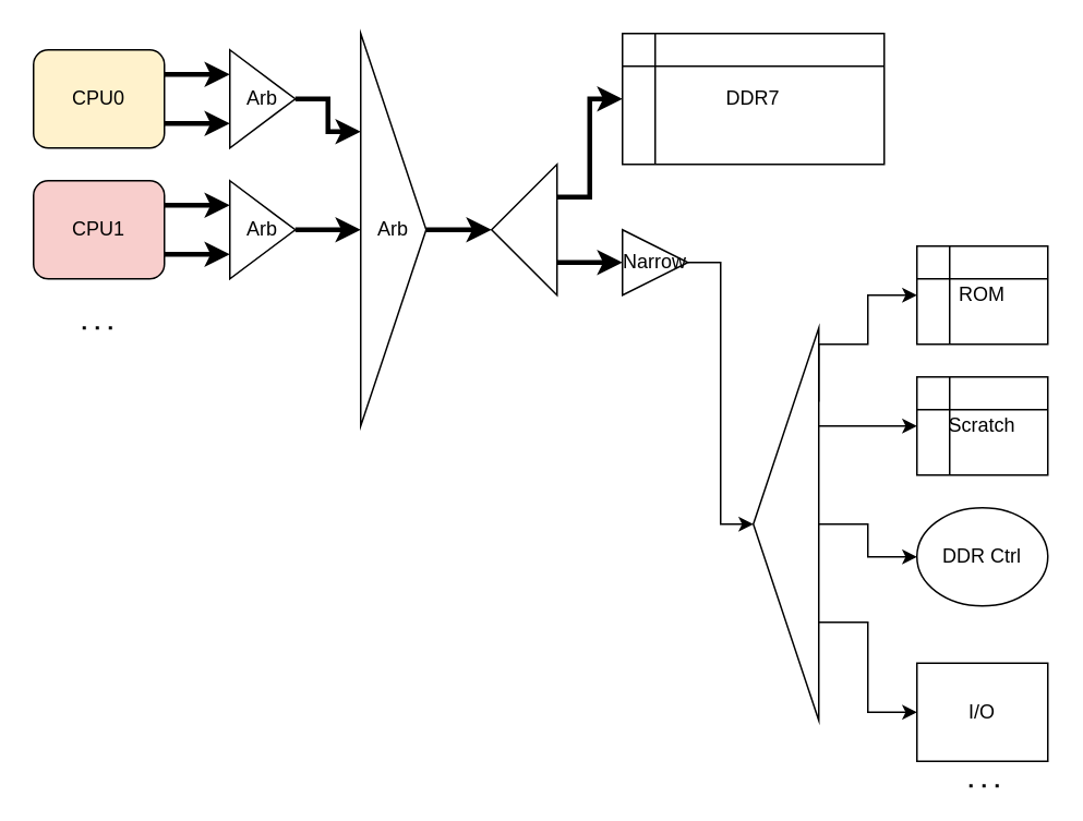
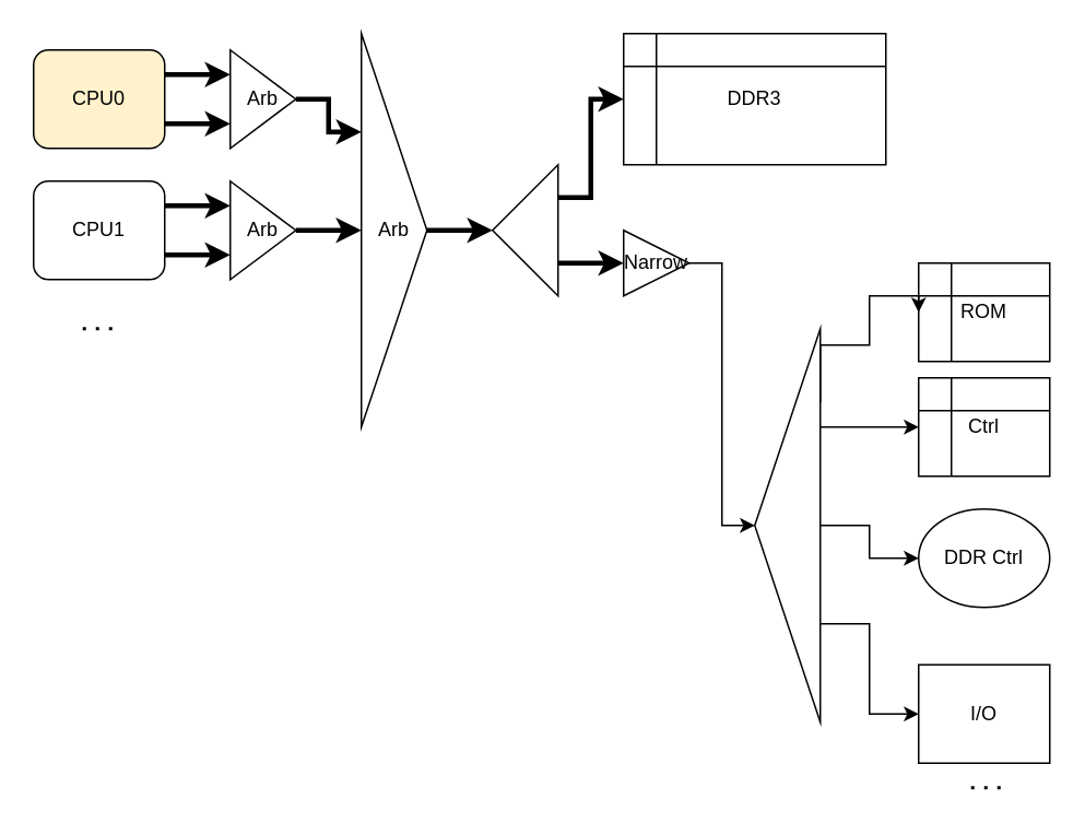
  <mxCell id="0" />
  <mxCell id="1" parent="0" />
  <mxCell id="2" style="edgeStyle=orthogonalEdgeStyle;rounded=0;orthogonalLoop=1;jettySize=auto;html=1;exitX=1;exitY=0.75;exitDx=0;exitDy=0;entryX=0;entryY=0.75;entryDx=0;entryDy=0;strokeWidth=3;" edge="1" parent="1" source="4" target="11"><mxGeometry relative="1" as="geometry" /></mxCell>
  <mxCell id="3" style="edgeStyle=orthogonalEdgeStyle;rounded=0;orthogonalLoop=1;jettySize=auto;html=1;exitX=1;exitY=0.25;exitDx=0;exitDy=0;entryX=0;entryY=0.25;entryDx=0;entryDy=0;strokeWidth=3;" edge="1" parent="1" source="4" target="11"><mxGeometry relative="1" as="geometry" /></mxCell>
  <mxCell id="4" value="CPU0" style="rounded=1;whiteSpace=wrap;html=1;fillColor=#fff2cc;" vertex="1" parent="1"><mxGeometry x="20" y="30" width="80" height="60" as="geometry" /></mxCell>
  <mxCell id="5" style="edgeStyle=orthogonalEdgeStyle;rounded=0;orthogonalLoop=1;jettySize=auto;html=1;exitX=1;exitY=0.25;exitDx=0;exitDy=0;entryX=0;entryY=0.25;entryDx=0;entryDy=0;strokeWidth=3;" edge="1" parent="1" source="7" target="9"><mxGeometry relative="1" as="geometry" /></mxCell>
  <mxCell id="6" style="edgeStyle=orthogonalEdgeStyle;rounded=0;orthogonalLoop=1;jettySize=auto;html=1;exitX=1;exitY=0.75;exitDx=0;exitDy=0;entryX=0;entryY=0.75;entryDx=0;entryDy=0;strokeWidth=3;" edge="1" parent="1" source="7" target="9"><mxGeometry relative="1" as="geometry" /></mxCell>
- <mxCell id="7" value="CPU1" style="rounded=1;whiteSpace=wrap;html=1;fillColor=#f8cecc;" vertex="1" parent="1"><mxGeometry x="20" y="110" width="80" height="60" as="geometry" /></mxCell>
+ <mxCell id="7" value="CPU1" style="rounded=1;whiteSpace=wrap;html=1;" vertex="1" parent="1"><mxGeometry x="20" y="110" width="80" height="60" as="geometry" /></mxCell>
  <mxCell id="8" style="edgeStyle=orthogonalEdgeStyle;rounded=0;orthogonalLoop=1;jettySize=auto;html=1;entryX=0;entryY=0.5;entryDx=0;entryDy=0;strokeWidth=3;" edge="1" parent="1" source="9" target="14"><mxGeometry relative="1" as="geometry" /></mxCell>
  <mxCell id="9" value="Arb" style="triangle;whiteSpace=wrap;html=1;" vertex="1" parent="1"><mxGeometry x="140" y="110" width="40" height="60" as="geometry" /></mxCell>
  <mxCell id="10" style="edgeStyle=orthogonalEdgeStyle;rounded=0;orthogonalLoop=1;jettySize=auto;html=1;entryX=0;entryY=0.25;entryDx=0;entryDy=0;strokeWidth=3;" edge="1" parent="1" source="11" target="14"><mxGeometry relative="1" as="geometry" /></mxCell>
  <mxCell id="11" value="Arb" style="triangle;whiteSpace=wrap;html=1;" vertex="1" parent="1"><mxGeometry x="140" y="30" width="40" height="60" as="geometry" /></mxCell>
  <mxCell id="12" value="" style="endArrow=none;dashed=1;html=1;dashPattern=1 3;strokeWidth=2;rounded=0;" edge="1" parent="1"><mxGeometry width="50" height="50" relative="1" as="geometry"><mxPoint x="50" y="200" as="sourcePoint" /><mxPoint x="70" y="200" as="targetPoint" /></mxGeometry></mxCell>
  <mxCell id="13" value="" style="edgeStyle=orthogonalEdgeStyle;rounded=0;orthogonalLoop=1;jettySize=auto;html=1;strokeWidth=3;" edge="1" parent="1" source="14" target="17"><mxGeometry relative="1" as="geometry" /></mxCell>
  <mxCell id="14" value="Arb" style="triangle;whiteSpace=wrap;html=1;" vertex="1" parent="1"><mxGeometry x="220" y="20" width="40" height="240" as="geometry" /></mxCell>
  <mxCell id="15" style="edgeStyle=orthogonalEdgeStyle;rounded=0;orthogonalLoop=1;jettySize=auto;html=1;exitX=0;exitY=0.75;exitDx=0;exitDy=0;entryX=0;entryY=0.5;entryDx=0;entryDy=0;strokeWidth=3;" edge="1" parent="1" source="17" target="18"><mxGeometry relative="1" as="geometry" /></mxCell>
  <mxCell id="16" style="edgeStyle=orthogonalEdgeStyle;rounded=0;orthogonalLoop=1;jettySize=auto;html=1;exitX=0;exitY=0.25;exitDx=0;exitDy=0;entryX=0;entryY=0.5;entryDx=0;entryDy=0;strokeWidth=3;" edge="1" parent="1" source="17" target="20"><mxGeometry relative="1" as="geometry" /></mxCell>
  <mxCell id="17" value="" style="triangle;whiteSpace=wrap;html=1;rotation=-180;" vertex="1" parent="1"><mxGeometry x="300" y="100" width="40" height="80" as="geometry" /></mxCell>
- <mxCell id="18" value="DDR7" style="shape=internalStorage;whiteSpace=wrap;html=1;backgroundOutline=1;" vertex="1" parent="1"><mxGeometry x="380" y="20" width="160" height="80" as="geometry" /></mxCell>
+ <mxCell id="18" value="DDR3" style="shape=internalStorage;whiteSpace=wrap;html=1;backgroundOutline=1;" vertex="1" parent="1"><mxGeometry x="380" y="20" width="160" height="80" as="geometry" /></mxCell>
  <mxCell id="19" style="edgeStyle=orthogonalEdgeStyle;rounded=0;orthogonalLoop=1;jettySize=auto;html=1;entryX=1;entryY=0.5;entryDx=0;entryDy=0;" edge="1" parent="1" source="20" target="26"><mxGeometry relative="1" as="geometry" /></mxCell>
  <mxCell id="20" value="Narrow" style="triangle;whiteSpace=wrap;html=1;" vertex="1" parent="1"><mxGeometry x="380" y="140" width="40" height="40" as="geometry" /></mxCell>
- <mxCell id="21" value="ROM" style="shape=internalStorage;whiteSpace=wrap;html=1;backgroundOutline=1;" vertex="1" parent="1"><mxGeometry x="560" y="150" width="80" height="60" as="geometry" /></mxCell>
+ <mxCell id="21" value="ROM" style="shape=internalStorage;whiteSpace=wrap;html=1;backgroundOutline=1;" vertex="1" parent="1"><mxGeometry x="560" y="160" width="80" height="60" as="geometry" /></mxCell>
  <mxCell id="22" style="edgeStyle=orthogonalEdgeStyle;rounded=0;orthogonalLoop=1;jettySize=auto;html=1;entryX=0;entryY=0.5;entryDx=0;entryDy=0;exitX=0;exitY=0.812;exitDx=0;exitDy=0;exitPerimeter=0;" edge="1" parent="1" source="26" target="21"><mxGeometry relative="1" as="geometry"><Array as="points"><mxPoint x="500" y="210" /><mxPoint x="530" y="210" /><mxPoint x="530" y="180" /></Array></mxGeometry></mxCell>
  <mxCell id="23" style="edgeStyle=orthogonalEdgeStyle;rounded=0;orthogonalLoop=1;jettySize=auto;html=1;exitX=0;exitY=0.75;exitDx=0;exitDy=0;entryX=0;entryY=0.5;entryDx=0;entryDy=0;" edge="1" parent="1" source="26" target="27"><mxGeometry relative="1" as="geometry" /></mxCell>
  <mxCell id="24" style="edgeStyle=orthogonalEdgeStyle;rounded=0;orthogonalLoop=1;jettySize=auto;html=1;entryX=0;entryY=0.5;entryDx=0;entryDy=0;" edge="1" parent="1" source="26" target="28"><mxGeometry relative="1" as="geometry" /></mxCell>
  <mxCell id="25" style="edgeStyle=orthogonalEdgeStyle;rounded=0;orthogonalLoop=1;jettySize=auto;html=1;exitX=0;exitY=0.25;exitDx=0;exitDy=0;entryX=0;entryY=0.5;entryDx=0;entryDy=0;" edge="1" parent="1" source="26" target="29"><mxGeometry relative="1" as="geometry" /></mxCell>
  <mxCell id="26" value="" style="triangle;whiteSpace=wrap;html=1;rotation=-180;" vertex="1" parent="1"><mxGeometry x="460" y="200" width="40" height="240" as="geometry" /></mxCell>
- <mxCell id="27" value="Scratch" style="shape=internalStorage;whiteSpace=wrap;html=1;backgroundOutline=1;" vertex="1" parent="1"><mxGeometry x="560" y="230" width="80" height="60" as="geometry" /></mxCell>
+ <mxCell id="27" value="Ctrl" style="shape=internalStorage;whiteSpace=wrap;html=1;backgroundOutline=1;" vertex="1" parent="1"><mxGeometry x="560" y="230" width="80" height="60" as="geometry" /></mxCell>
  <mxCell id="28" value="DDR Ctrl" style="ellipse;whiteSpace=wrap;html=1;" vertex="1" parent="1"><mxGeometry x="560" y="310" width="80" height="60" as="geometry" /></mxCell>
  <mxCell id="29" value="I/O" style="rounded=0;whiteSpace=wrap;html=1;" vertex="1" parent="1"><mxGeometry x="560" y="405" width="80" height="60" as="geometry" /></mxCell>
  <mxCell id="30" value="" style="endArrow=none;dashed=1;html=1;dashPattern=1 3;strokeWidth=2;rounded=0;" edge="1" parent="1"><mxGeometry width="50" height="50" relative="1" as="geometry"><mxPoint x="610" y="480" as="sourcePoint" /><mxPoint x="590" y="480" as="targetPoint" /></mxGeometry></mxCell>
